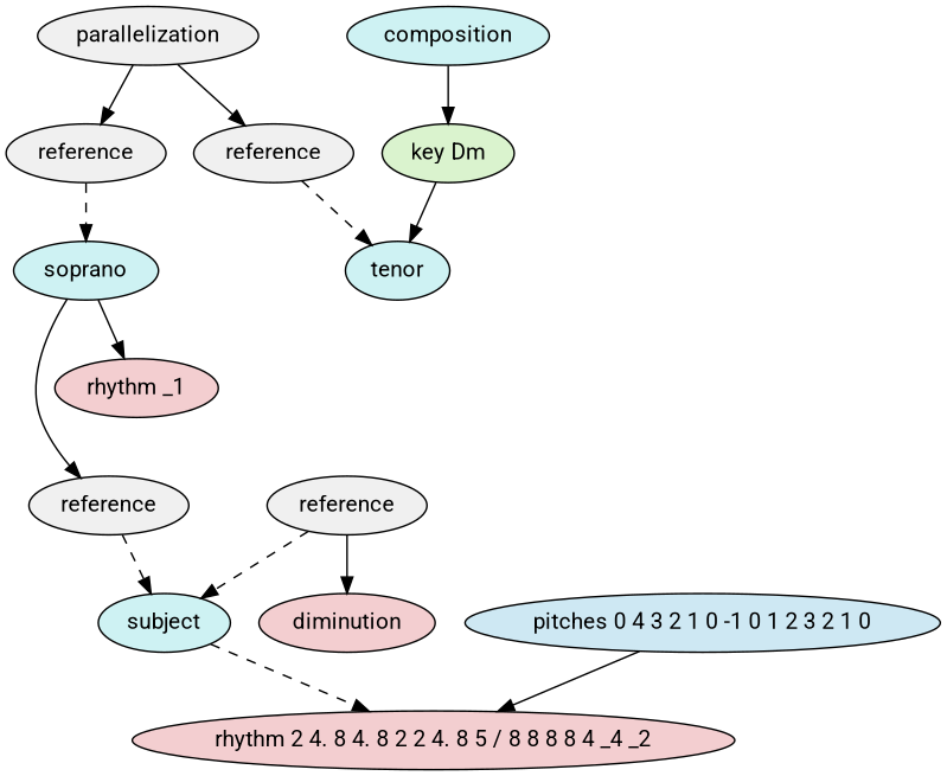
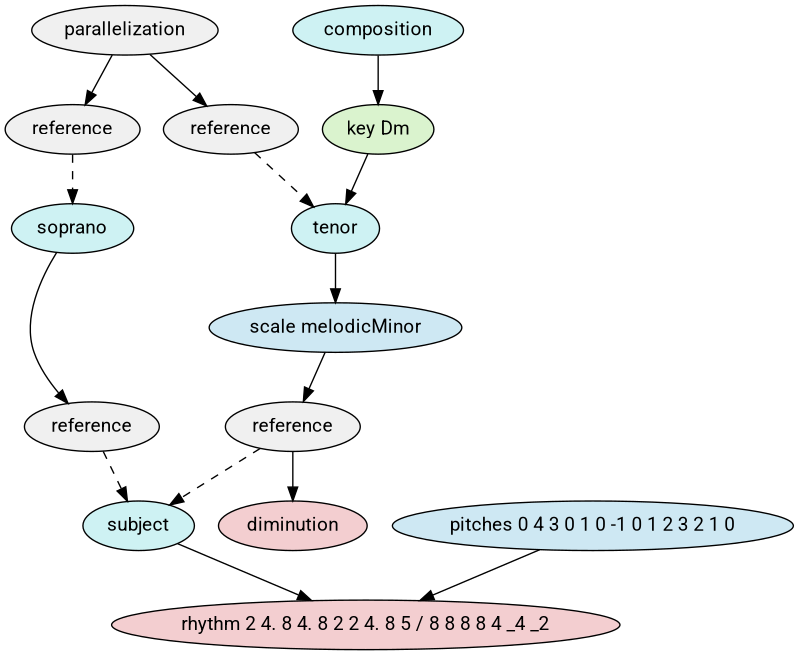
  digraph {
    fontname=Roboto
    ordering=out
    node [fillcolor="#f0f0f0" fontname=Roboto style=filled]
    edge [fontname=Roboto]
    n1 [fillcolor="#cef2f3" label=composition]
    n2 [fillcolor="#daf3ce" label="key Dm"]
    n3 [fillcolor="#cef2f3" label=tenor]
    n4 [label=parallelization]
    n5 [label=reference]
    n6 [label=reference]
    n7 [fillcolor="#cef2f3" label=soprano]
-   n8 [fillcolor="#f3ced0" label="rhythm _1"]
    n9 [label=reference]
+   n10 [fillcolor="#cee8f3" label="scale melodicMinor"]
    n11 [fillcolor="#cef2f3" label=subject]
    n12 [fillcolor="#f3ced0" label="rhythm 2 4. 8 4. 8 2 2 4. 8 5 / 8 8 8 8 4 _4 _2"]
    n13 [label=reference]
    n14 [fillcolor="#f3ced0" label=diminution]
-   n15 [fillcolor="#cee8f3" label="pitches 0 4 3 2 1 0 -1 0 1 2 3 2 1 0"]
+   n15 [fillcolor="#cee8f3" label="pitches 0 4 3 0 1 0 -1 0 1 2 3 2 1 0"]
    n1 -> n2
    n2 -> n3
+   n3 -> n10
    n4 -> n5
    n4 -> n6
    n5 -> n7 [style=dashed]
    n6 -> n3 [style=dashed]
-   n7 -> n8
    n7 -> n9
    n9 -> n11 [style=dashed]
-   n11 -> n12 [style=dashed]
+   n10 -> n13
+   n11 -> n12
    n13 -> n11 [style=dashed]
    n13 -> n14
    n15 -> n12
  }
